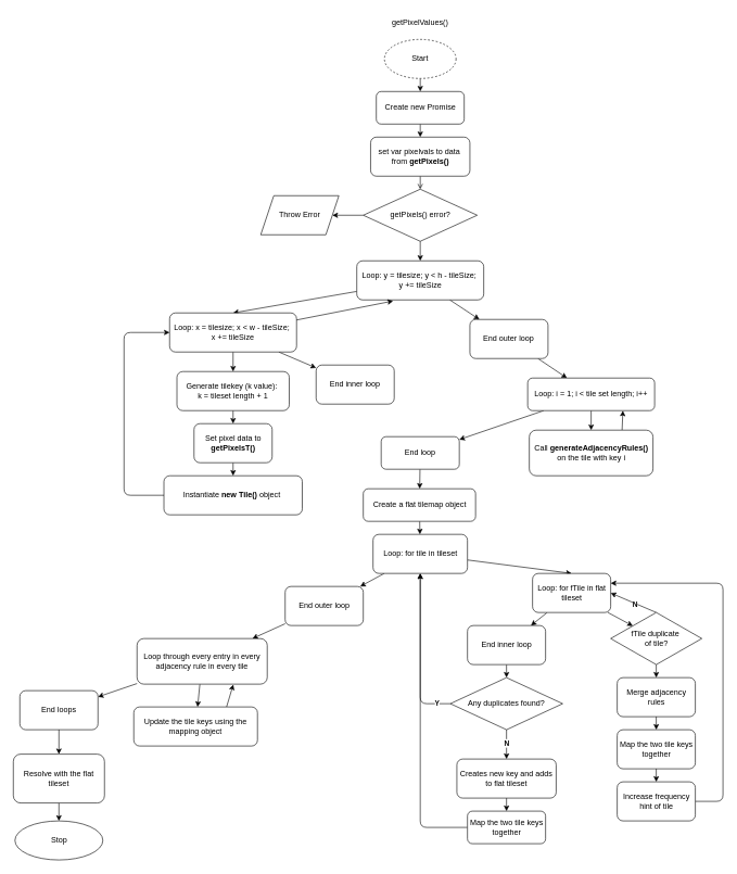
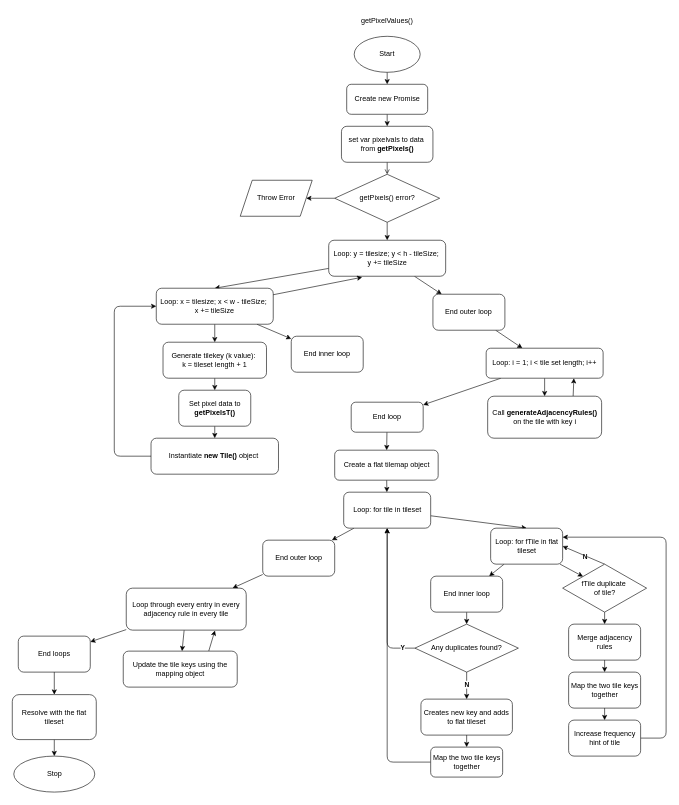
  <mxCell id="0" />
  <mxCell id="1" parent="0" />
  <mxCell id="2" value="" style="edgeStyle=none;html=1;" parent="1" source="3" target="5" edge="1"><mxGeometry relative="1" as="geometry" /></mxCell>
- <mxCell id="3" value="Start" style="ellipse;whiteSpace=wrap;html=1;dashed=1;" parent="1" vertex="1"><mxGeometry x="590" y="60" width="110" height="60" as="geometry" /></mxCell>
+ <mxCell id="3" value="Start" style="ellipse;whiteSpace=wrap;html=1;" parent="1" vertex="1"><mxGeometry x="590" y="60" width="110" height="60" as="geometry" /></mxCell>
  <mxCell id="4" value="" style="edgeStyle=none;html=1;" parent="1" source="5" target="7" edge="1"><mxGeometry relative="1" as="geometry" /></mxCell>
  <mxCell id="5" value="Create new Promise" style="rounded=1;whiteSpace=wrap;html=1;" parent="1" vertex="1"><mxGeometry x="577.5" y="140" width="135" height="50" as="geometry" /></mxCell>
  <mxCell id="6" value="" style="edgeStyle=none;html=1;endArrow=open;" parent="1" source="7" target="11" edge="1"><mxGeometry relative="1" as="geometry" /></mxCell>
  <mxCell id="7" value="set var pixelvals to data&amp;nbsp;&lt;div&gt;from &lt;b&gt;getPixels()&lt;/b&gt;&lt;/div&gt;" style="whiteSpace=wrap;html=1;rounded=1;" parent="1" vertex="1"><mxGeometry x="568.75" y="210" width="152.5" height="60" as="geometry" /></mxCell>
  <mxCell id="8" value="getPixelValues()" style="text;html=1;align=center;verticalAlign=middle;whiteSpace=wrap;rounded=0;" parent="1" vertex="1"><mxGeometry x="615" width="60" height="30" as="geometry" y="20" /></mxCell>
  <mxCell id="9" value="" style="edgeStyle=none;html=1;" parent="1" source="11" target="12" edge="1"><mxGeometry relative="1" as="geometry" /></mxCell>
  <mxCell id="10" value="" style="edgeStyle=none;html=1;" parent="1" source="11" target="15" edge="1"><mxGeometry relative="1" as="geometry" /></mxCell>
  <mxCell id="11" value="getPixels() error?" style="rhombus;whiteSpace=wrap;html=1;rounded=0;fillColor=default;" parent="1" vertex="1"><mxGeometry x="557.5" y="290" width="175" height="80" as="geometry" /></mxCell>
  <mxCell id="12" value="Throw Error" style="shape=parallelogram;perimeter=parallelogramPerimeter;whiteSpace=wrap;html=1;fixedSize=1;rounded=0;" parent="1" vertex="1"><mxGeometry x="400" y="300" width="120" height="60" as="geometry" /></mxCell>
  <mxCell id="13" style="edgeStyle=none;html=1;entryX=0.5;entryY=0;entryDx=0;entryDy=0;" parent="1" source="15" target="18" edge="1"><mxGeometry relative="1" as="geometry"><mxPoint x="470" y="510" as="targetPoint" /></mxGeometry></mxCell>
  <mxCell id="14" value="" style="edgeStyle=none;html=1;" parent="1" source="15" target="27" edge="1"><mxGeometry relative="1" as="geometry" /></mxCell>
  <mxCell id="15" value="Loop: y = tilesize; y &amp;lt; h - tileSize;&amp;nbsp;&lt;div&gt;y += tileSize&lt;/div&gt;" style="rounded=1;whiteSpace=wrap;html=1;" parent="1" vertex="1"><mxGeometry x="547.5" y="400" width="195" height="60" as="geometry" /></mxCell>
  <mxCell id="16" value="" style="edgeStyle=none;html=1;" parent="1" source="18" target="20" edge="1"><mxGeometry relative="1" as="geometry" /></mxCell>
  <mxCell id="17" value="" style="edgeStyle=none;html=1;" parent="1" source="18" target="25" edge="1"><mxGeometry relative="1" as="geometry" /></mxCell>
  <mxCell id="18" value="Loop: x = tilesize; x &amp;lt; w - tileSize;&amp;nbsp;&lt;div&gt;x += tileSize&lt;/div&gt;" style="rounded=1;whiteSpace=wrap;html=1;" parent="1" vertex="1"><mxGeometry x="260.04" y="480" width="195" height="60" as="geometry" /></mxCell>
  <mxCell id="19" value="" style="edgeStyle=none;html=1;" parent="1" source="20" target="22" edge="1"><mxGeometry relative="1" as="geometry" /></mxCell>
  <mxCell id="20" value="Generate tilekey (k value):&amp;nbsp;&lt;div&gt;k = tileset length + 1&lt;/div&gt;" style="whiteSpace=wrap;html=1;rounded=1;" parent="1" vertex="1"><mxGeometry x="271.29" y="570" width="172.5" height="60" as="geometry" /></mxCell>
  <mxCell id="21" value="" style="edgeStyle=none;html=1;" parent="1" source="22" target="24" edge="1"><mxGeometry relative="1" as="geometry" /></mxCell>
  <mxCell id="22" value="Set pixel data to &lt;b&gt;getPixelsT()&lt;/b&gt;" style="whiteSpace=wrap;html=1;rounded=1;" parent="1" vertex="1"><mxGeometry x="297.54" y="650" width="120" height="60" as="geometry" /></mxCell>
  <mxCell id="23" style="edgeStyle=orthogonalEdgeStyle;html=1;entryX=0;entryY=0.5;entryDx=0;entryDy=0;exitX=0;exitY=0.5;exitDx=0;exitDy=0;" parent="1" source="24" target="18" edge="1"><mxGeometry relative="1" as="geometry"><Array as="points"><mxPoint x="190.04" y="760" /><mxPoint x="190.04" y="510" /></Array></mxGeometry></mxCell>
  <mxCell id="24" value="Instantiate &lt;b&gt;new Tile&lt;/b&gt;&lt;font color=&quot;#000000&quot;&gt;&lt;b&gt;()&lt;/b&gt;&lt;/font&gt;&lt;span style=&quot;background-color: transparent;&quot;&gt;&amp;nbsp;object&amp;nbsp;&lt;/span&gt;" style="whiteSpace=wrap;html=1;rounded=1;" parent="1" vertex="1"><mxGeometry x="251.29" y="730" width="212.5" height="60" as="geometry" /></mxCell>
  <mxCell id="25" value="End inner loop" style="whiteSpace=wrap;html=1;rounded=1;" parent="1" vertex="1"><mxGeometry x="485.04" y="560" width="120" height="60" as="geometry" /></mxCell>
  <mxCell id="26" value="" style="edgeStyle=none;html=1;" parent="1" source="27" target="30" edge="1"><mxGeometry relative="1" as="geometry" /></mxCell>
  <mxCell id="27" value="End outer loop" style="whiteSpace=wrap;html=1;rounded=1;" parent="1" vertex="1"><mxGeometry x="721.25" y="490" width="120" height="60" as="geometry" /></mxCell>
  <mxCell id="28" value="" style="edgeStyle=none;html=1;" parent="1" source="30" target="32" edge="1"><mxGeometry relative="1" as="geometry" /></mxCell>
  <mxCell id="29" value="" style="edgeStyle=none;html=1;" parent="1" source="30" target="34" edge="1"><mxGeometry relative="1" as="geometry" /></mxCell>
  <mxCell id="30" value="Loop: i = 1; i &amp;lt; tile set length; i++" style="rounded=1;whiteSpace=wrap;html=1;" parent="1" vertex="1"><mxGeometry x="810" y="580" width="195" height="50" as="geometry" /></mxCell>
  <mxCell id="31" value="" style="edgeStyle=none;html=1;" parent="1" source="32" target="36" edge="1"><mxGeometry relative="1" as="geometry" /></mxCell>
  <mxCell id="32" value="End loop" style="whiteSpace=wrap;html=1;rounded=1;" parent="1" vertex="1"><mxGeometry x="585" y="670" width="120" height="50" as="geometry" /></mxCell>
  <mxCell id="33" style="edgeStyle=none;html=1;entryX=0.75;entryY=1;entryDx=0;entryDy=0;exitX=0.75;exitY=0;exitDx=0;exitDy=0;" parent="1" source="34" target="30" edge="1"><mxGeometry relative="1" as="geometry" /></mxCell>
  <mxCell id="34" value="Call &lt;b&gt;generateAdjacencyRules()&lt;/b&gt; on the tile with key i" style="whiteSpace=wrap;html=1;rounded=1;" parent="1" vertex="1"><mxGeometry x="812.5" y="660" width="190" height="70" as="geometry" /></mxCell>
  <mxCell id="35" value="" style="edgeStyle=none;html=1;" parent="1" source="36" target="39" edge="1"><mxGeometry relative="1" as="geometry" /></mxCell>
  <mxCell id="36" value="Create a flat tilemap object" style="whiteSpace=wrap;html=1;rounded=1;" parent="1" vertex="1"><mxGeometry x="557.5" y="750" width="172.5" height="50" as="geometry" /></mxCell>
  <mxCell id="37" value="" style="edgeStyle=none;html=1;" parent="1" source="39" target="41" edge="1"><mxGeometry relative="1" as="geometry" /></mxCell>
  <mxCell id="38" style="edgeStyle=none;html=1;entryX=0.5;entryY=0;entryDx=0;entryDy=0;" parent="1" source="39" target="45" edge="1"><mxGeometry relative="1" as="geometry" /></mxCell>
  <mxCell id="39" value="Loop: for tile in tileset" style="whiteSpace=wrap;html=1;rounded=1;" parent="1" vertex="1"><mxGeometry x="572.5" y="820" width="145" height="60" as="geometry" /></mxCell>
  <mxCell id="40" value="" style="edgeStyle=none;html=1;" edge="1" parent="1" source="41" target="69"><mxGeometry relative="1" as="geometry" /></mxCell>
  <mxCell id="41" value="End outer loop" style="whiteSpace=wrap;html=1;rounded=1;" parent="1" vertex="1"><mxGeometry x="437.5" y="900" width="120" height="60" as="geometry" /></mxCell>
  <mxCell id="42" style="edgeStyle=none;html=1;entryX=0.286;entryY=1.028;entryDx=0;entryDy=0;entryPerimeter=0;" parent="1" source="18" target="15" edge="1"><mxGeometry relative="1" as="geometry" /></mxCell>
  <mxCell id="43" value="" style="edgeStyle=none;html=1;" parent="1" source="45" target="47" edge="1"><mxGeometry relative="1" as="geometry" /></mxCell>
  <mxCell id="44" value="" style="edgeStyle=none;html=1;" parent="1" source="45" target="51" edge="1"><mxGeometry relative="1" as="geometry" /></mxCell>
  <mxCell id="45" value="Loop: for fTile in flat tileset" style="whiteSpace=wrap;html=1;rounded=1;" parent="1" vertex="1"><mxGeometry x="817.5" y="880" width="120" height="60" as="geometry" /></mxCell>
  <mxCell id="46" value="" style="edgeStyle=none;html=1;" parent="1" source="47" target="62" edge="1"><mxGeometry relative="1" as="geometry" /></mxCell>
  <mxCell id="47" value="End inner loop" style="whiteSpace=wrap;html=1;rounded=1;" parent="1" vertex="1"><mxGeometry x="717.5" y="960" width="120" height="60" as="geometry" /></mxCell>
  <mxCell id="48" style="edgeStyle=none;html=1;entryX=1;entryY=0.5;entryDx=0;entryDy=0;exitX=0.5;exitY=0;exitDx=0;exitDy=0;" parent="1" source="51" target="45" edge="1"><mxGeometry relative="1" as="geometry" /></mxCell>
  <mxCell id="49" value="&lt;b&gt;N&lt;/b&gt;" style="edgeLabel;html=1;align=center;verticalAlign=middle;resizable=0;points=[];" parent="48" vertex="1" connectable="0"><mxGeometry x="-0.073" y="1" relative="1" as="geometry"><mxPoint as="offset" /></mxGeometry></mxCell>
  <mxCell id="50" value="" style="edgeStyle=none;html=1;" parent="1" source="51" target="53" edge="1"><mxGeometry relative="1" as="geometry" /></mxCell>
  <mxCell id="51" value="fTile duplicate&amp;nbsp;&lt;div&gt;of tile?&lt;/div&gt;" style="rhombus;whiteSpace=wrap;html=1;rounded=0;" parent="1" vertex="1"><mxGeometry x="937.5" y="940" width="140" height="80" as="geometry" /></mxCell>
  <mxCell id="52" value="" style="edgeStyle=none;html=1;" parent="1" source="53" target="55" edge="1"><mxGeometry relative="1" as="geometry" /></mxCell>
  <mxCell id="53" value="Merge adjacency rules" style="rounded=1;whiteSpace=wrap;html=1;" parent="1" vertex="1"><mxGeometry x="947.5" y="1040" width="120" height="60" as="geometry" /></mxCell>
  <mxCell id="54" value="" style="edgeStyle=none;html=1;" parent="1" source="55" target="57" edge="1"><mxGeometry relative="1" as="geometry" /></mxCell>
  <mxCell id="55" value="Map the two tile keys together" style="whiteSpace=wrap;html=1;rounded=1;" parent="1" vertex="1"><mxGeometry x="947.5" y="1120" width="120" height="60" as="geometry" /></mxCell>
  <mxCell id="56" style="edgeStyle=orthogonalEdgeStyle;html=1;entryX=1;entryY=0.25;entryDx=0;entryDy=0;exitX=1;exitY=0.5;exitDx=0;exitDy=0;" parent="1" source="57" target="45" edge="1"><mxGeometry relative="1" as="geometry"><Array as="points"><mxPoint x="1110" y="1230" /><mxPoint x="1110" y="895" /></Array></mxGeometry></mxCell>
  <mxCell id="57" value="Increase frequency hint of tile" style="whiteSpace=wrap;html=1;rounded=1;" parent="1" vertex="1"><mxGeometry x="947.5" y="1200" width="120" height="60" as="geometry" /></mxCell>
  <mxCell id="58" value="" style="edgeStyle=none;html=1;" parent="1" source="62" target="64" edge="1"><mxGeometry relative="1" as="geometry" /></mxCell>
  <mxCell id="59" value="N" style="edgeLabel;html=1;align=center;verticalAlign=middle;resizable=0;points=[];fontStyle=1" parent="58" vertex="1" connectable="0"><mxGeometry x="-0.092" relative="1" as="geometry"><mxPoint as="offset" /></mxGeometry></mxCell>
  <mxCell id="60" style="edgeStyle=orthogonalEdgeStyle;html=1;entryX=0.5;entryY=1;entryDx=0;entryDy=0;exitX=0;exitY=0.5;exitDx=0;exitDy=0;" parent="1" source="62" target="39" edge="1"><mxGeometry relative="1" as="geometry" /></mxCell>
  <mxCell id="61" value="&lt;b&gt;Y&lt;/b&gt;" style="edgeLabel;html=1;align=center;verticalAlign=middle;resizable=0;points=[];" parent="60" vertex="1" connectable="0"><mxGeometry x="-0.827" y="-1" relative="1" as="geometry"><mxPoint as="offset" /></mxGeometry></mxCell>
  <mxCell id="62" value="Any duplicates found?" style="rhombus;whiteSpace=wrap;html=1;rounded=0;" parent="1" vertex="1"><mxGeometry x="691.25" y="1040" width="172.5" height="80" as="geometry" /></mxCell>
  <mxCell id="63" value="" style="edgeStyle=none;html=1;" parent="1" source="64" target="66" edge="1"><mxGeometry relative="1" as="geometry" /></mxCell>
  <mxCell id="64" value="Creates new key and adds to flat tileset" style="rounded=1;whiteSpace=wrap;html=1;" parent="1" vertex="1"><mxGeometry x="701.25" y="1165" width="152.5" height="60" as="geometry" /></mxCell>
  <mxCell id="65" style="edgeStyle=orthogonalEdgeStyle;html=1;entryX=0.5;entryY=1;entryDx=0;entryDy=0;exitX=0;exitY=0.5;exitDx=0;exitDy=0;" parent="1" source="66" target="39" edge="1"><mxGeometry relative="1" as="geometry" /></mxCell>
  <mxCell id="66" value="Map the two tile keys together" style="whiteSpace=wrap;html=1;rounded=1;" parent="1" vertex="1"><mxGeometry x="717.5" y="1245" width="120" height="50" as="geometry" /></mxCell>
  <mxCell id="67" value="" style="edgeStyle=none;html=1;" edge="1" parent="1" source="69" target="71"><mxGeometry relative="1" as="geometry" /></mxCell>
  <mxCell id="68" value="" style="edgeStyle=none;html=1;" edge="1" parent="1" source="69" target="73"><mxGeometry relative="1" as="geometry" /></mxCell>
  <mxCell id="69" value="Loop through every entry in every adjacency rule in every tile" style="whiteSpace=wrap;html=1;rounded=1;" vertex="1" parent="1"><mxGeometry x="210" y="980" width="200" height="70" as="geometry" /></mxCell>
  <mxCell id="70" style="edgeStyle=none;html=1;entryX=0.739;entryY=1.009;entryDx=0;entryDy=0;exitX=0.75;exitY=0;exitDx=0;exitDy=0;entryPerimeter=0;" edge="1" parent="1" source="71" target="69"><mxGeometry relative="1" as="geometry" /></mxCell>
  <mxCell id="71" value="Update the tile keys using the mapping object" style="whiteSpace=wrap;html=1;rounded=1;" vertex="1" parent="1"><mxGeometry x="205" y="1085" width="190" height="60" as="geometry" /></mxCell>
  <mxCell id="72" value="" style="edgeStyle=none;html=1;" edge="1" parent="1" source="73" target="75"><mxGeometry relative="1" as="geometry" /></mxCell>
  <mxCell id="73" value="End loops" style="whiteSpace=wrap;html=1;rounded=1;" vertex="1" parent="1"><mxGeometry x="30" y="1060" width="120" height="60" as="geometry" /></mxCell>
  <mxCell id="74" value="" style="edgeStyle=none;html=1;" edge="1" parent="1" source="75" target="76"><mxGeometry relative="1" as="geometry" /></mxCell>
  <mxCell id="75" value="Resolve with the flat tileset" style="whiteSpace=wrap;html=1;rounded=1;" vertex="1" parent="1"><mxGeometry x="20" y="1157.5" width="140" height="75" as="geometry" /></mxCell>
  <mxCell id="76" value="Stop" style="ellipse;whiteSpace=wrap;html=1;rounded=1;" vertex="1" parent="1"><mxGeometry x="22.5" y="1260" width="135" height="60" as="geometry" /></mxCell>
